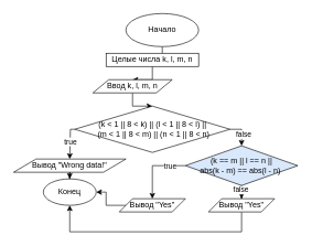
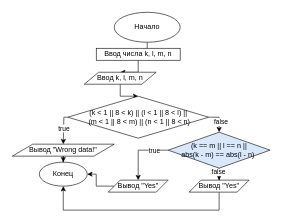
  <mxCell id="0" />
  <mxCell id="1" parent="0" />
  <mxCell id="2" style="edgeStyle=orthogonalEdgeStyle;rounded=0;orthogonalLoop=1;jettySize=auto;html=1;entryX=0.5;entryY=0;entryDx=0;entryDy=0;" edge="1" parent="1" source="3" target="8"><mxGeometry relative="1" as="geometry" /></mxCell>
  <mxCell id="3" value="Начало" style="ellipse;whiteSpace=wrap;html=1;" vertex="1" parent="1"><mxGeometry x="190" y="20" width="110" height="50" as="geometry" /></mxCell>
  <mxCell id="4" style="edgeStyle=orthogonalEdgeStyle;rounded=0;orthogonalLoop=1;jettySize=auto;html=1;" edge="1" parent="1" source="5" target="6"><mxGeometry relative="1" as="geometry" /></mxCell>
  <mxCell id="5" value="Вывод &quot;Wrong data!&quot;" style="shape=parallelogram;perimeter=parallelogramPerimeter;whiteSpace=wrap;html=1;" vertex="1" parent="1"><mxGeometry x="20.02" y="240" width="169.99" height="20" as="geometry" /></mxCell>
  <mxCell id="6" value="Конец" style="ellipse;whiteSpace=wrap;html=1;" vertex="1" parent="1"><mxGeometry x="65.02" y="270" width="80" height="40" as="geometry" /></mxCell>
  <mxCell id="7" style="edgeStyle=orthogonalEdgeStyle;rounded=0;orthogonalLoop=1;jettySize=auto;html=1;" edge="1" parent="1" source="8" target="10"><mxGeometry relative="1" as="geometry" /></mxCell>
- <mxCell id="8" value="Целые числа&amp;nbsp;k, l, m, n" style="rounded=0;whiteSpace=wrap;html=1;" vertex="1" parent="1"><mxGeometry x="160" y="80" width="140" height="20" as="geometry" /></mxCell>
+ <mxCell id="8" value="Ввод числа&amp;nbsp;k, l, m, n" style="rounded=0;whiteSpace=wrap;html=1;" vertex="1" parent="1"><mxGeometry x="160" y="80" width="140" height="20" as="geometry" /></mxCell>
  <mxCell id="9" style="edgeStyle=orthogonalEdgeStyle;rounded=0;orthogonalLoop=1;jettySize=auto;html=1;entryX=0.5;entryY=0;entryDx=0;entryDy=0;" edge="1" parent="1" source="10" target="15"><mxGeometry relative="1" as="geometry" /></mxCell>
  <mxCell id="10" value="Ввод&amp;nbsp;k, l, m, n" style="shape=parallelogram;perimeter=parallelogramPerimeter;whiteSpace=wrap;html=1;" vertex="1" parent="1"><mxGeometry x="140" y="120" width="120" height="20" as="geometry" /></mxCell>
  <mxCell id="11" style="edgeStyle=orthogonalEdgeStyle;rounded=0;orthogonalLoop=1;jettySize=auto;html=1;entryX=0.5;entryY=0;entryDx=0;entryDy=0;" edge="1" parent="1" source="15" target="5"><mxGeometry relative="1" as="geometry"><Array as="points"><mxPoint x="106" y="195" /></Array></mxGeometry></mxCell>
  <mxCell id="12" value="true" style="edgeLabel;html=1;align=center;verticalAlign=middle;resizable=0;points=[];" vertex="1" connectable="0" parent="11"><mxGeometry x="-0.046" relative="1" as="geometry"><mxPoint as="offset" /></mxGeometry></mxCell>
  <mxCell id="13" style="edgeStyle=orthogonalEdgeStyle;rounded=0;orthogonalLoop=1;jettySize=auto;html=1;" edge="1" parent="1" source="15" target="20"><mxGeometry relative="1" as="geometry"><Array as="points"><mxPoint x="365" y="195" /></Array></mxGeometry></mxCell>
  <mxCell id="14" value="false" style="edgeLabel;html=1;align=center;verticalAlign=middle;resizable=0;points=[];" vertex="1" connectable="0" parent="13"><mxGeometry x="0.174" y="2" relative="1" as="geometry"><mxPoint as="offset" /></mxGeometry></mxCell>
  <mxCell id="15" value="(k &amp;lt; 1 || 8 &amp;lt; k) || (l &amp;lt; 1 || 8 &amp;lt; l) ||&lt;br&gt;&amp;nbsp;(m &amp;lt; 1 || 8 &amp;lt; m) || (n &amp;lt; 1 || 8 &amp;lt; n)" style="rhombus;whiteSpace=wrap;html=1;" vertex="1" parent="1"><mxGeometry x="112.52" y="160" width="234.99" height="70" as="geometry" /></mxCell>
  <mxCell id="16" style="edgeStyle=orthogonalEdgeStyle;rounded=0;orthogonalLoop=1;jettySize=auto;html=1;" edge="1" parent="1" source="20" target="22"><mxGeometry relative="1" as="geometry"><Array as="points"><mxPoint x="230" y="250" /></Array></mxGeometry></mxCell>
  <mxCell id="17" value="true" style="edgeLabel;html=1;align=center;verticalAlign=middle;resizable=0;points=[];" vertex="1" connectable="0" parent="16"><mxGeometry x="-0.513" relative="1" as="geometry"><mxPoint as="offset" /></mxGeometry></mxCell>
  <mxCell id="18" style="edgeStyle=orthogonalEdgeStyle;rounded=0;orthogonalLoop=1;jettySize=auto;html=1;" edge="1" parent="1" source="20" target="24"><mxGeometry relative="1" as="geometry" /></mxCell>
  <mxCell id="19" value="false" style="edgeLabel;html=1;align=center;verticalAlign=middle;resizable=0;points=[];" vertex="1" connectable="0" parent="18"><mxGeometry x="0.529" y="-2" relative="1" as="geometry"><mxPoint as="offset" /></mxGeometry></mxCell>
  <mxCell id="20" value="(k == m || l == n || &lt;br&gt;abs(k - m) == abs(l - n)&amp;nbsp;" style="rhombus;whiteSpace=wrap;html=1;fillColor=#dae8fc;" vertex="1" parent="1"><mxGeometry x="280" y="220" width="170" height="60" as="geometry" /></mxCell>
  <mxCell id="21" style="edgeStyle=orthogonalEdgeStyle;rounded=0;orthogonalLoop=1;jettySize=auto;html=1;" edge="1" parent="1" source="22" target="6"><mxGeometry relative="1" as="geometry" /></mxCell>
  <mxCell id="22" value="Вывод &quot;Yes&quot;" style="shape=parallelogram;perimeter=parallelogramPerimeter;whiteSpace=wrap;html=1;fixedSize=1;" vertex="1" parent="1"><mxGeometry x="180.02" y="300" width="100" height="20" as="geometry" /></mxCell>
  <mxCell id="23" style="edgeStyle=orthogonalEdgeStyle;rounded=0;orthogonalLoop=1;jettySize=auto;html=1;entryX=0.5;entryY=1;entryDx=0;entryDy=0;" edge="1" parent="1" source="24" target="6"><mxGeometry relative="1" as="geometry"><Array as="points"><mxPoint x="365" y="350" /><mxPoint x="105" y="350" /></Array></mxGeometry></mxCell>
  <mxCell id="24" value="Вывод &quot;Yes&quot;" style="shape=parallelogram;perimeter=parallelogramPerimeter;whiteSpace=wrap;html=1;fixedSize=1;" vertex="1" parent="1"><mxGeometry x="315" y="300" width="100" height="20" as="geometry" /></mxCell>
